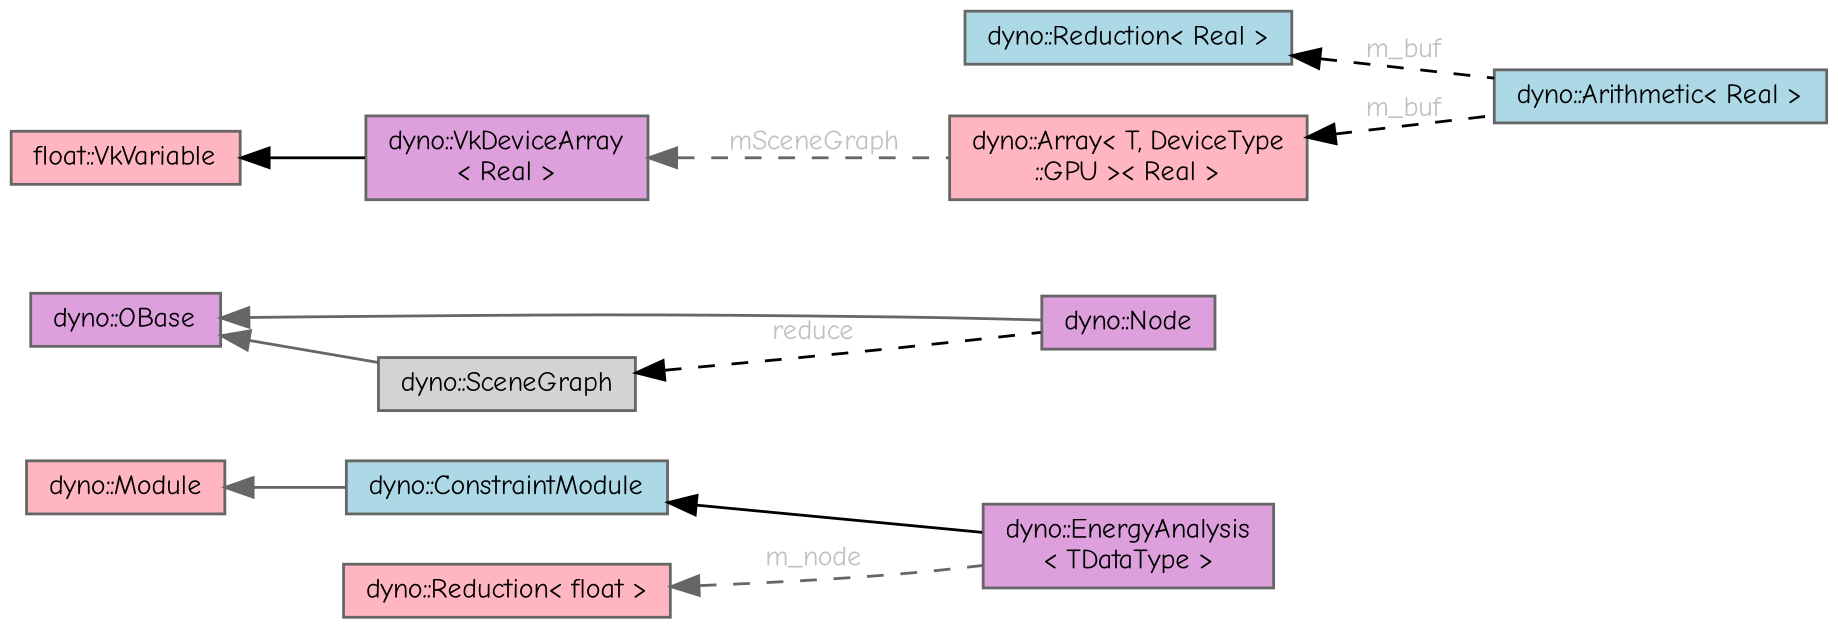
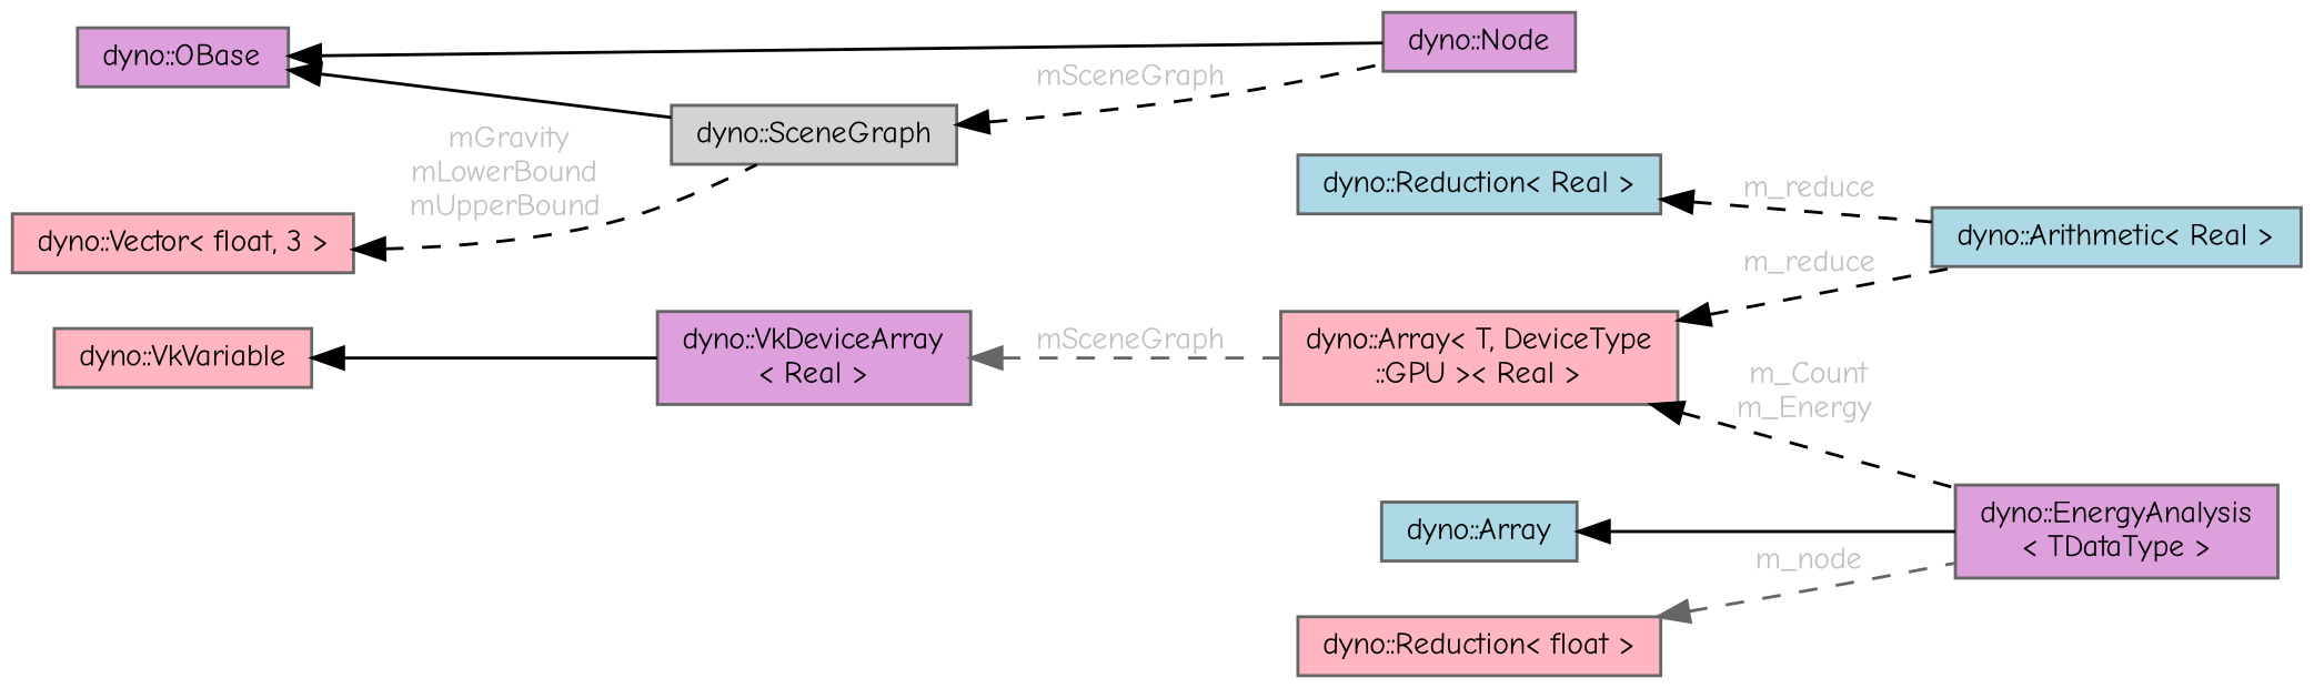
  digraph {
    fontname="Comic Neue"
    rankdir=LR
    node [color=gray40 fillcolor=lightpink fontname="Comic Neue" fontsize=10 shape=box style=filled]
    edge [color=black dir=back fontname="Comic Neue" fontsize=10 labelfontname=Helvetica labelfontsize=10 style=dashed fontcolor=grey]
    n1 [fillcolor=plum fontcolor=black height=0.2 label="dyno::EnergyAnalysis\l\< TDataType \>" width=0.4]
-   n2 [fillcolor=lightblue height=0.2 label="dyno::ConstraintModule" width=0.4]
-   n3 [height=0.2 label="dyno::Module" width=0.4]
+   n2 [fillcolor=lightblue height=0.2 label="dyno::Array" width=0.4]
    n4 [fillcolor=plum height=0.2 label="dyno::OBase" width=0.4]
    n5 [fillcolor=plum height=0.2 label="dyno::Node" width=0.4]
    n6 [fillcolor=lightgrey height=0.2 label="dyno::SceneGraph" width=0.4]
+   n7 [height=0.2 label="dyno::Vector\< float, 3 \>" width=0.4]
    n8 [height=0.2 label="dyno::Array\< T, DeviceType\l::GPU \>\< Real \>" width=0.4]
    n9 [fillcolor=lightblue height=0.2 label="dyno::Arithmetic\< Real \>" width=0.4]
    n10 [fillcolor=plum height=0.2 label="dyno::VkDeviceArray\l\< Real \>" width=0.4]
-   n11 [height=0.2 label="float::VkVariable" width=0.4]
+   n11 [height=0.2 label="dyno::VkVariable" width=0.4]
    n12 [fillcolor=lightblue height=0.2 label="dyno::Reduction\< Real \>" width=0.4]
    n13 [height=0.2 label="dyno::Reduction\< float \>" width=0.4]
    n2 -> n1 [style=solid fontcolor=""]
-   n3 -> n2 [color=gray40 style=solid fontcolor=""]
-   n4 -> n5 [color=gray40 style=solid fontcolor=""]
-   n4 -> n6 [color=gray40 style=solid fontcolor=""]
-   n6 -> n5 [label=" reduce"]
-   n8 -> n9 [label=" m_buf"]
+   n4 -> n5 [style=solid fontcolor=""]
+   n4 -> n6 [style=solid fontcolor=""]
+   n6 -> n5 [label=" mSceneGraph"]
+   n7 -> n6 [label=" mGravity\nmLowerBound\nmUpperBound"]
+   n8 -> n1 [label=" m_Count\nm_Energy"]
+   n8 -> n9 [label=" m_reduce"]
    n10 -> n8 [color=gray40 label=" mSceneGraph"]
    n11 -> n10 [style=solid fontcolor=""]
-   n12 -> n9 [label=" m_buf"]
+   n12 -> n9 [label=" m_reduce"]
    n13 -> n1 [color=gray40 label=" m_node"]
  }
